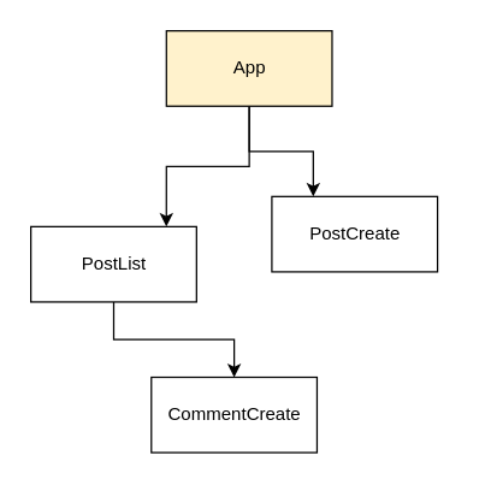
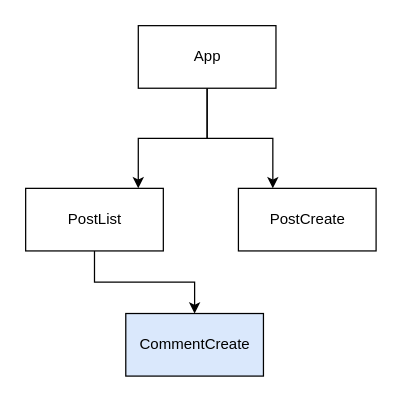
  <mxCell id="0" />
  <mxCell id="1" parent="0" />
  <mxCell id="2" style="edgeStyle=orthogonalEdgeStyle;rounded=0;orthogonalLoop=1;jettySize=auto;html=1;entryX=0.818;entryY=0;entryDx=0;entryDy=0;entryPerimeter=0;" edge="1" parent="1" source="4" target="6"><mxGeometry relative="1" as="geometry"><mxPoint x="170" y="80" as="sourcePoint" /></mxGeometry></mxCell>
  <mxCell id="3" style="edgeStyle=orthogonalEdgeStyle;rounded=0;orthogonalLoop=1;jettySize=auto;html=1;entryX=0.25;entryY=0;entryDx=0;entryDy=0;" edge="1" parent="1" source="4" target="7"><mxGeometry relative="1" as="geometry" /></mxCell>
- <mxCell id="4" value="App" style="html=1;fillColor=#fff2cc;" vertex="1" parent="1"><mxGeometry x="110" y="20" width="110" height="50" as="geometry" /></mxCell>
+ <mxCell id="4" value="App" style="html=1;" vertex="1" parent="1"><mxGeometry x="110" y="20" width="110" height="50" as="geometry" /></mxCell>
  <mxCell id="5" style="edgeStyle=orthogonalEdgeStyle;rounded=0;orthogonalLoop=1;jettySize=auto;html=1;" edge="1" parent="1" source="6" target="8"><mxGeometry relative="1" as="geometry" /></mxCell>
  <mxCell id="6" value="PostList" style="html=1;" vertex="1" parent="1"><mxGeometry x="20" y="150" width="110" height="50" as="geometry" /></mxCell>
- <mxCell id="7" value="PostCreate" style="html=1;" vertex="1" parent="1"><mxGeometry x="180" y="130" width="110" height="50" as="geometry" /></mxCell>
- <mxCell id="8" value="CommentCreate" style="html=1;" vertex="1" parent="1"><mxGeometry x="100" y="250" width="110" height="50" as="geometry" /></mxCell>
+ <mxCell id="7" value="PostCreate" style="html=1;" vertex="1" parent="1"><mxGeometry x="190" y="150" width="110" height="50" as="geometry" /></mxCell>
+ <mxCell id="8" value="CommentCreate" style="html=1;fillColor=#dae8fc;" vertex="1" parent="1"><mxGeometry x="100" y="250" width="110" height="50" as="geometry" /></mxCell>
